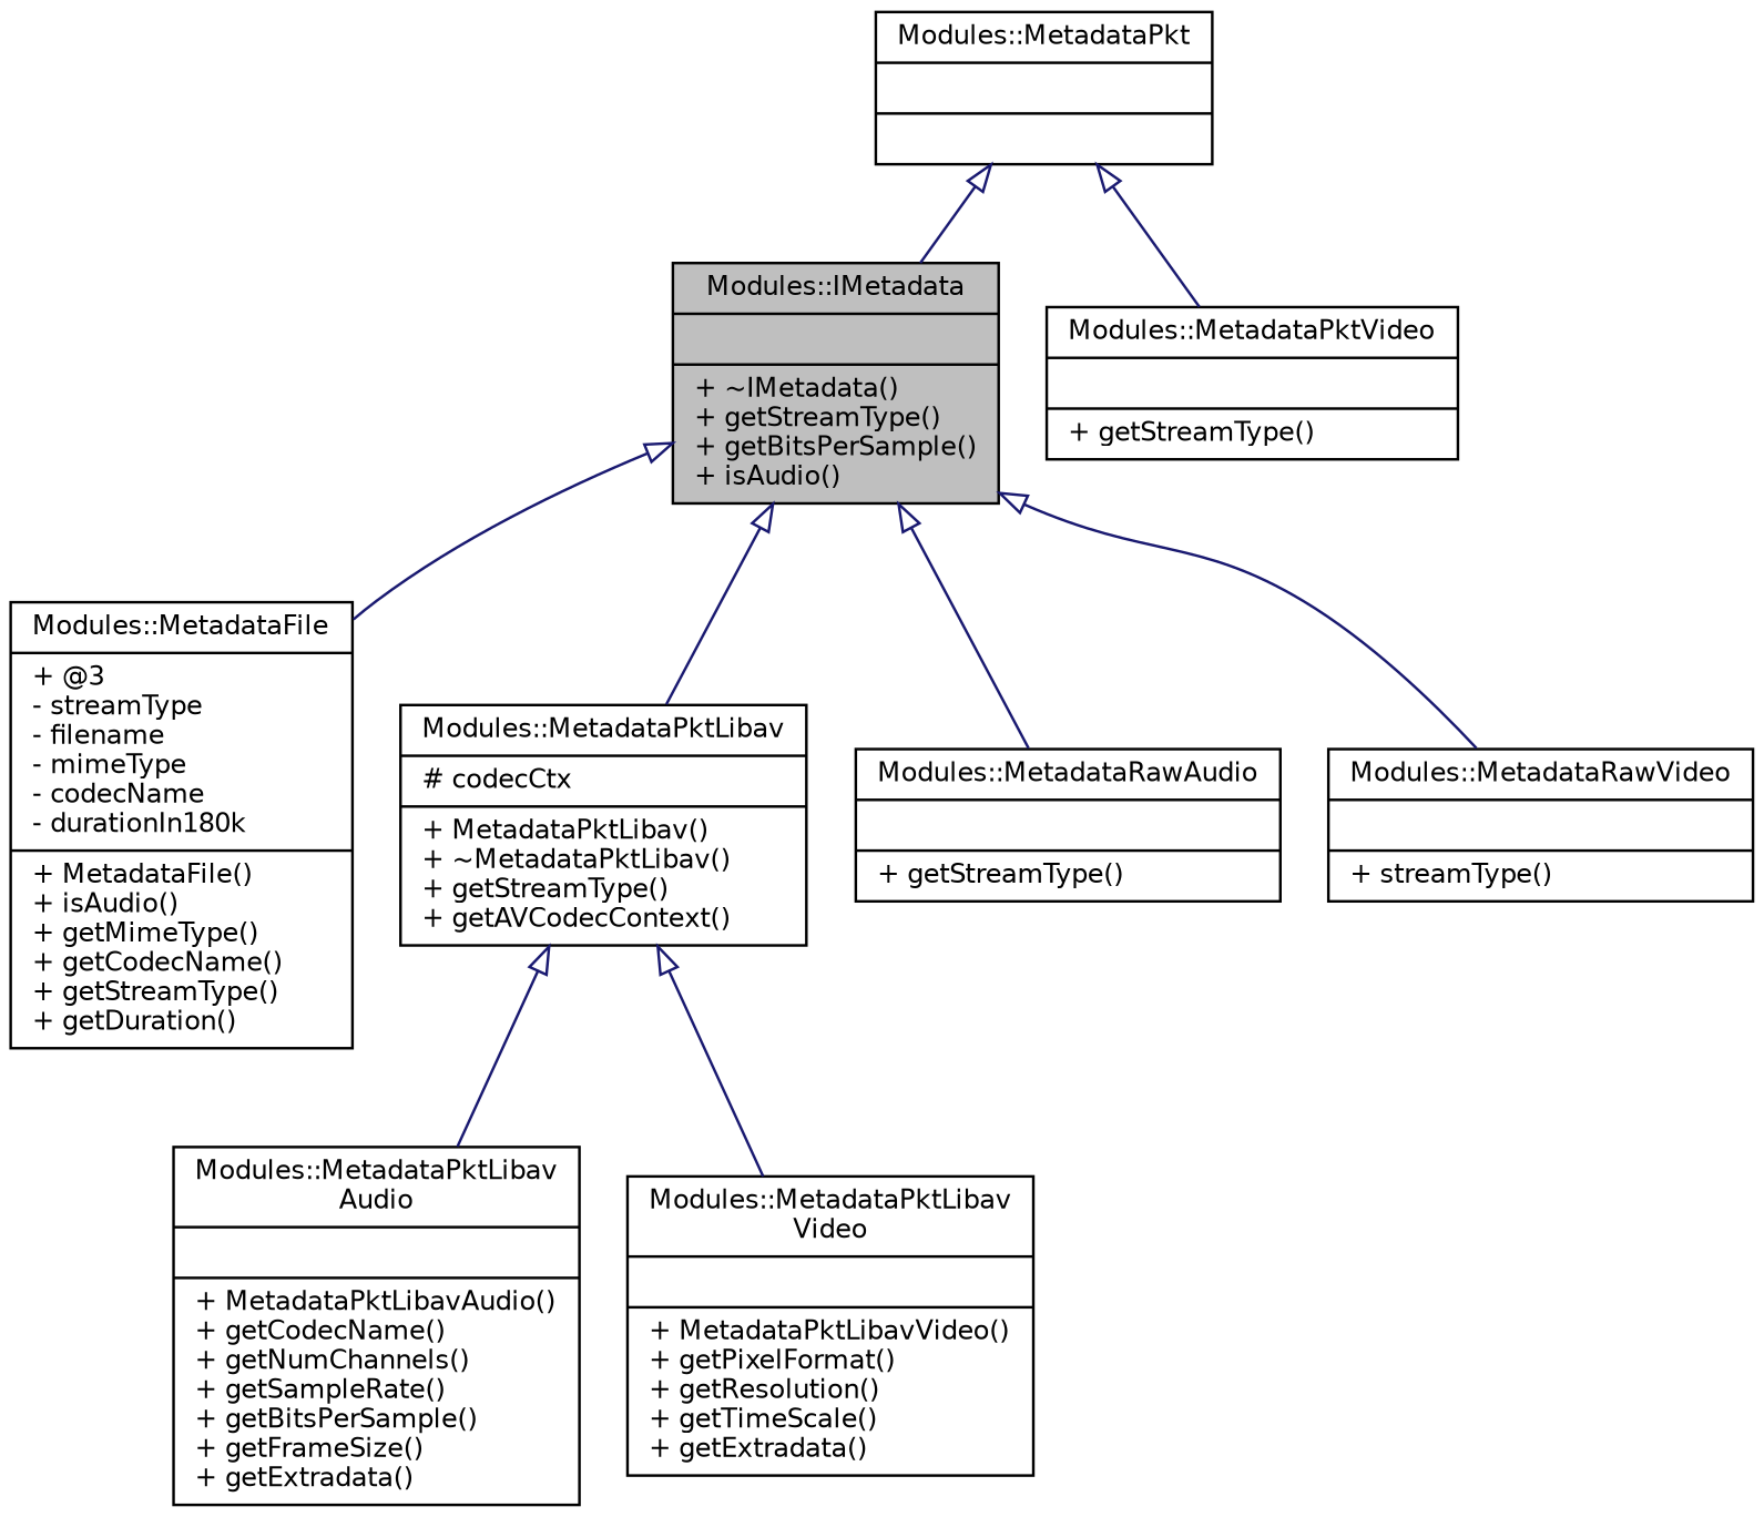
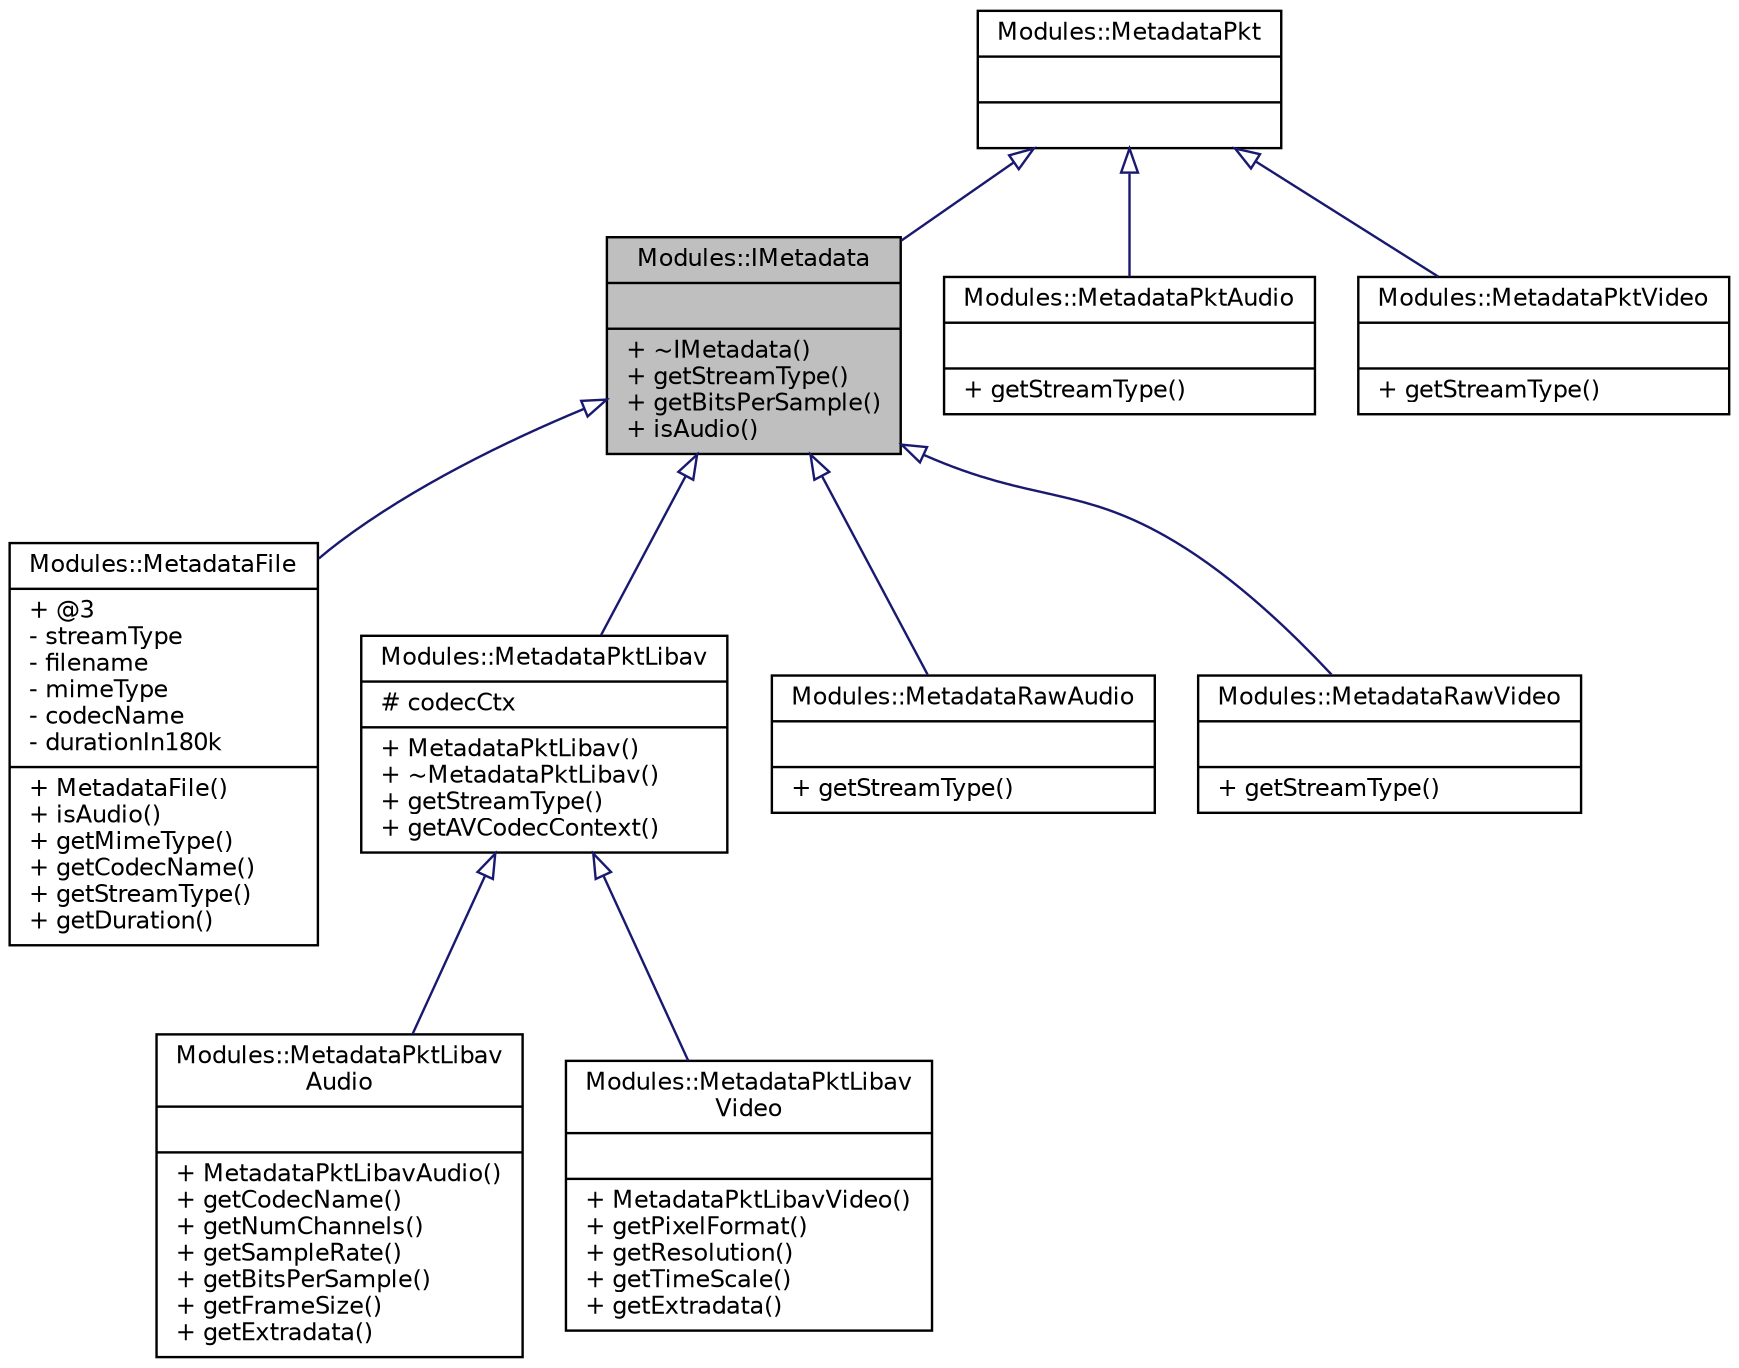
  digraph {
    node [color=black fillcolor=white fontname=Helvetica fontsize=10 shape=record style=filled]
    edge [arrowtail=onormal color=midnightblue dir=back fontname=Helvetica fontsize=10 labelfontname=Helvetica labelfontsize=10 style=solid]
    n1 [fillcolor=grey75 fontcolor=black height=0.2 label="{Modules::IMetadata\n||+ ~IMetadata()\l+ getStreamType()\l+ getBitsPerSample()\l+ isAudio()\l}" width=0.4]
    n2 [height=0.2 label="{Modules::MetadataFile\n|+ @3\l- streamType\l- filename\l- mimeType\l- codecName\l- durationIn180k\l|+ MetadataFile()\l+ isAudio()\l+ getMimeType()\l+ getCodecName()\l+ getStreamType()\l+ getDuration()\l}" width=0.4]
    n3 [height=0.2 label="{Modules::MetadataPktLibav\n|# codecCtx\l|+ MetadataPktLibav()\l+ ~MetadataPktLibav()\l+ getStreamType()\l+ getAVCodecContext()\l}" width=0.4]
    n4 [height=0.2 label="{Modules::MetadataRawAudio\n||+ getStreamType()\l}" width=0.4]
-   n5 [height=0.2 label="{Modules::MetadataRawVideo\n||+ streamType()\l}" width=0.4]
+   n5 [height=0.2 label="{Modules::MetadataRawVideo\n||+ getStreamType()\l}" width=0.4]
    n6 [height=0.2 label="{Modules::MetadataPkt\n||}" width=0.4]
+   n7 [height=0.2 label="{Modules::MetadataPktAudio\n||+ getStreamType()\l}" width=0.4]
    n8 [height=0.2 label="{Modules::MetadataPktVideo\n||+ getStreamType()\l}" width=0.4]
    n9 [height=0.2 label="{Modules::MetadataPktLibav\lAudio\n||+ MetadataPktLibavAudio()\l+ getCodecName()\l+ getNumChannels()\l+ getSampleRate()\l+ getBitsPerSample()\l+ getFrameSize()\l+ getExtradata()\l}" width=0.4]
    n10 [height=0.2 label="{Modules::MetadataPktLibav\lVideo\n||+ MetadataPktLibavVideo()\l+ getPixelFormat()\l+ getResolution()\l+ getTimeScale()\l+ getExtradata()\l}" width=0.4]
    n1 -> n2
    n1 -> n3
    n1 -> n4
    n1 -> n5
    n3 -> n9
    n3 -> n10
    n6 -> n1
+   n6 -> n7
    n6 -> n8
  }
